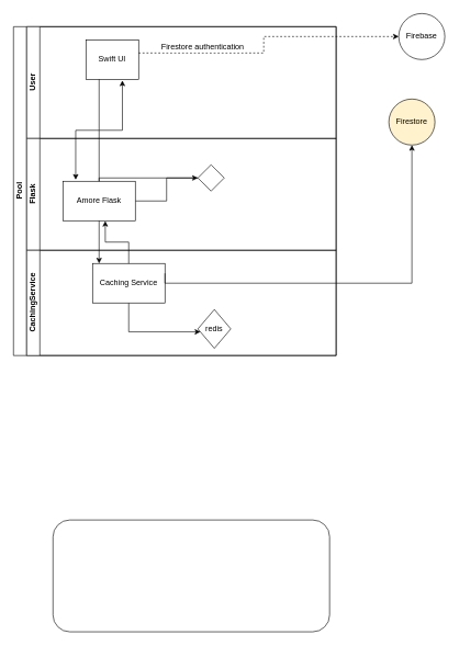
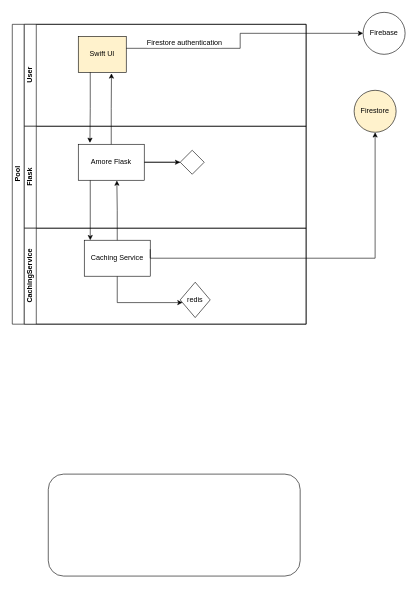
  <mxCell id="0" />
  <mxCell id="1" parent="0" />
  <mxCell id="2" value="Pool" style="swimlane;html=1;childLayout=stackLayout;resizeParent=1;resizeParentMax=0;horizontal=0;startSize=20;horizontalStack=0;" parent="1" vertex="1"><mxGeometry x="20" y="40" width="490" height="500" as="geometry"><mxRectangle x="120" y="120" width="30" height="50" as="alternateBounds" /></mxGeometry></mxCell>
  <mxCell id="3" style="edgeStyle=orthogonalEdgeStyle;rounded=0;orthogonalLoop=1;jettySize=auto;html=1;endArrow=classic;endFill=1;" parent="2" source="10" target="14" edge="1"><mxGeometry relative="1" as="geometry"><Array as="points"><mxPoint x="130" y="230" /></Array></mxGeometry></mxCell>
  <mxCell id="4" value="User" style="swimlane;html=1;startSize=20;horizontal=0;" parent="2" vertex="1"><mxGeometry x="20" width="470" height="170" as="geometry"><mxRectangle x="20" width="430" height="20" as="alternateBounds" /></mxGeometry></mxCell>
- <mxCell id="5" value="Swift UI" style="rounded=0;whiteSpace=wrap;html=1;fontFamily=Helvetica;fontSize=12;fontColor=#000000;align=center;" parent="4" vertex="1"><mxGeometry x="90" y="20" width="80" height="60" as="geometry" /></mxCell>
+ <mxCell id="5" value="Swift UI" style="rounded=0;whiteSpace=wrap;html=1;fontFamily=Helvetica;fontSize=12;fontColor=#000000;align=center;fillColor=#fff2cc;" parent="4" vertex="1"><mxGeometry x="90" y="20" width="80" height="60" as="geometry" /></mxCell>
  <mxCell id="6" style="edgeStyle=orthogonalEdgeStyle;rounded=0;orthogonalLoop=1;jettySize=auto;html=1;exitX=0.5;exitY=1;exitDx=0;exitDy=0;" edge="1" parent="4"><mxGeometry relative="1" as="geometry"><mxPoint x="160" y="90.0" as="sourcePoint" /><mxPoint x="160" y="90.0" as="targetPoint" /></mxGeometry></mxCell>
  <mxCell id="7" value="Flask" style="swimlane;html=1;startSize=20;horizontal=0;" parent="2" vertex="1"><mxGeometry x="20" y="170" width="470" height="170" as="geometry"><mxRectangle x="20" y="120" width="430" height="20" as="alternateBounds" /></mxGeometry></mxCell>
  <mxCell id="8" value="" style="edgeStyle=orthogonalEdgeStyle;rounded=0;orthogonalLoop=1;jettySize=auto;html=1;endArrow=classic;endFill=1;" parent="7" source="9" target="10" edge="1"><mxGeometry relative="1" as="geometry" /></mxCell>
- <mxCell id="9" value="Amore Flask" style="rounded=0;whiteSpace=wrap;html=1;fontFamily=Helvetica;fontSize=12;fontColor=#000000;align=center;" parent="7" vertex="1"><mxGeometry x="55" y="65" width="110" height="60" as="geometry" /></mxCell>
+ <mxCell id="9" value="Amore Flask" style="rounded=0;whiteSpace=wrap;html=1;fontFamily=Helvetica;fontSize=12;fontColor=#000000;align=center;" parent="7" vertex="1"><mxGeometry x="90" y="30" width="110" height="60" as="geometry" /></mxCell>
  <mxCell id="10" value="" style="rhombus;whiteSpace=wrap;html=1;fontFamily=Helvetica;fontSize=12;fontColor=#000000;align=center;" parent="7" vertex="1"><mxGeometry x="260" y="40" width="40" height="40" as="geometry" /></mxCell>
  <mxCell id="11" style="edgeStyle=orthogonalEdgeStyle;rounded=0;orthogonalLoop=1;jettySize=auto;html=1;exitX=0.25;exitY=1;exitDx=0;exitDy=0;entryX=0.177;entryY=-0.039;entryDx=0;entryDy=0;entryPerimeter=0;" edge="1" parent="2" source="5" target="9"><mxGeometry relative="1" as="geometry" /></mxCell>
  <mxCell id="12" value="CachingService" style="swimlane;html=1;startSize=20;horizontal=0;" parent="2" vertex="1"><mxGeometry x="20" y="340" width="470" height="160" as="geometry" /></mxCell>
  <mxCell id="13" value="" style="edgeStyle=orthogonalEdgeStyle;rounded=0;orthogonalLoop=1;jettySize=auto;html=1;endArrow=classic;endFill=1;" parent="12" source="14" target="15" edge="1"><mxGeometry relative="1" as="geometry"><Array as="points"><mxPoint x="155" y="124" /></Array></mxGeometry></mxCell>
  <mxCell id="14" value="Caching Service" style="rounded=0;whiteSpace=wrap;html=1;fontFamily=Helvetica;fontSize=12;fontColor=#000000;align=center;" parent="12" vertex="1"><mxGeometry x="100" y="20" width="110" height="60" as="geometry" /></mxCell>
  <mxCell id="15" value="redis" style="rhombus;whiteSpace=wrap;html=1;fontFamily=Helvetica;fontSize=12;fontColor=#000000;align=center;" parent="12" vertex="1"><mxGeometry x="260" y="90" width="50" height="59" as="geometry" /></mxCell>
  <mxCell id="16" style="edgeStyle=orthogonalEdgeStyle;rounded=0;orthogonalLoop=1;jettySize=auto;html=1;exitX=0.5;exitY=0;exitDx=0;exitDy=0;entryX=0.585;entryY=1.007;entryDx=0;entryDy=0;entryPerimeter=0;" edge="1" parent="2" source="14" target="9"><mxGeometry relative="1" as="geometry" /></mxCell>
  <mxCell id="17" style="edgeStyle=orthogonalEdgeStyle;rounded=0;orthogonalLoop=1;jettySize=auto;html=1;exitX=0.5;exitY=0;exitDx=0;exitDy=0;entryX=0.692;entryY=1.03;entryDx=0;entryDy=0;entryPerimeter=0;" edge="1" parent="2" source="9" target="5"><mxGeometry relative="1" as="geometry" /></mxCell>
  <mxCell id="18" value="Firebase" style="ellipse;whiteSpace=wrap;html=1;" parent="1" vertex="1"><mxGeometry x="605" y="20" width="70" height="70" as="geometry" /></mxCell>
- <mxCell id="19" value="" style="edgeStyle=orthogonalEdgeStyle;rounded=0;orthogonalLoop=1;jettySize=auto;html=1;endArrow=classic;endFill=1;dashed=1;" parent="1" source="5" target="18" edge="1"><mxGeometry relative="1" as="geometry"><Array as="points"><mxPoint x="400" y="80" /><mxPoint x="400" y="55" /></Array></mxGeometry></mxCell>
+ <mxCell id="19" value="" style="edgeStyle=orthogonalEdgeStyle;rounded=0;orthogonalLoop=1;jettySize=auto;html=1;endArrow=classic;endFill=1;" parent="1" source="5" target="18" edge="1"><mxGeometry relative="1" as="geometry"><Array as="points"><mxPoint x="400" y="80" /><mxPoint x="400" y="55" /></Array></mxGeometry></mxCell>
  <mxCell id="20" value="Firestore authentication&lt;br style=&quot;font-size: 12px;&quot;&gt;" style="edgeLabel;html=1;align=center;verticalAlign=middle;resizable=0;points=[];fontSize=12;" vertex="1" connectable="0" parent="19"><mxGeometry x="-0.272" relative="1" as="geometry"><mxPoint x="-57" y="-10" as="offset" /></mxGeometry></mxCell>
  <mxCell id="21" style="edgeStyle=orthogonalEdgeStyle;rounded=0;orthogonalLoop=1;jettySize=auto;html=1;exitX=1;exitY=0.25;exitDx=0;exitDy=0;entryX=0.5;entryY=1;entryDx=0;entryDy=0;" edge="1" parent="1" source="14" target="22"><mxGeometry relative="1" as="geometry"><mxPoint x="620" y="260" as="targetPoint" /><Array as="points"><mxPoint x="250" y="430" /><mxPoint x="625" y="430" /></Array></mxGeometry></mxCell>
  <mxCell id="22" value="Firestore" style="ellipse;whiteSpace=wrap;html=1;fillColor=#fff2cc;" vertex="1" parent="1"><mxGeometry x="590" y="150" width="70" height="70" as="geometry" /></mxCell>
  <mxCell id="23" value="" style="rounded=1;whiteSpace=wrap;html=1;" vertex="1" parent="1"><mxGeometry x="80" y="790" width="420" height="170" as="geometry" /></mxCell>
